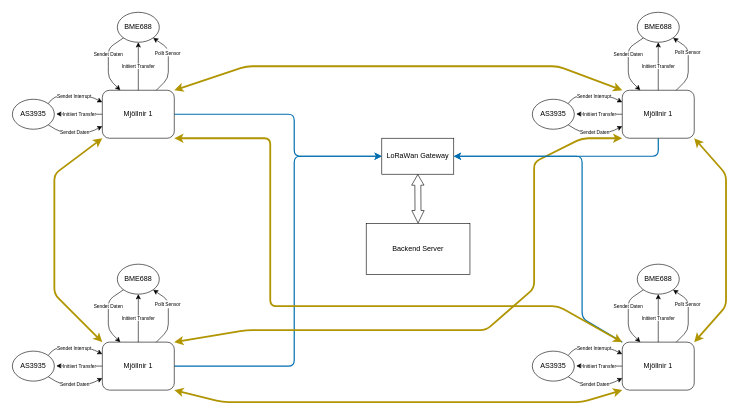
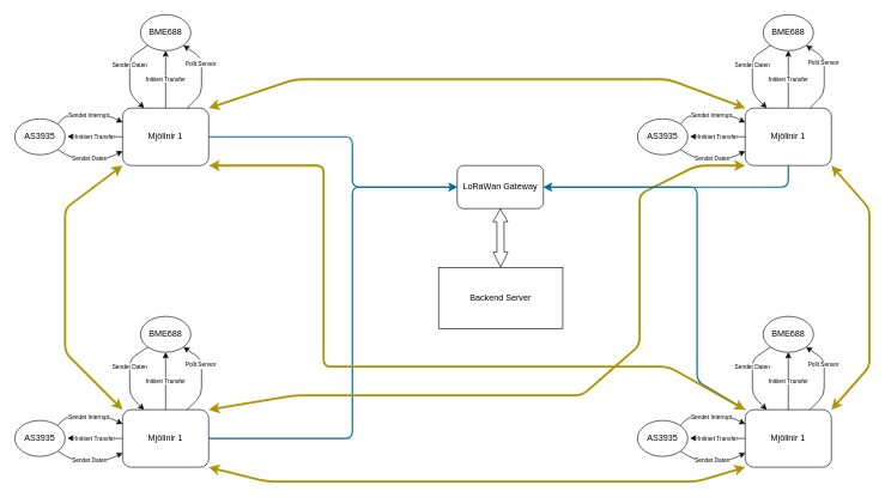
  <mxCell id="0" />
  <mxCell id="1" parent="0" />
  <mxCell id="2" value="Backend Server" style="rounded=0;whiteSpace=wrap;html=1;" vertex="1" parent="1"><mxGeometry x="610" y="372" width="173" height="85" as="geometry" /></mxCell>
  <mxCell id="3" value="Initiiert Transfer" style="edgeStyle=none;html=1;exitX=0;exitY=0.5;exitDx=0;exitDy=0;entryX=1.046;entryY=0.492;entryDx=0;entryDy=0;entryPerimeter=0;fontSize=8;" edge="1" parent="1" source="6" target="10"><mxGeometry relative="1" as="geometry" /></mxCell>
  <mxCell id="4" style="edgeStyle=none;html=1;entryX=0;entryY=0.5;entryDx=0;entryDy=0;fontSize=8;startArrow=none;startFill=0;fillColor=#1ba1e2;strokeColor=#006EAF;strokeWidth=2;" edge="1" parent="1" source="6" target="14"><mxGeometry relative="1" as="geometry"><Array as="points"><mxPoint x="490" y="190" /><mxPoint x="490" y="260" /></Array></mxGeometry></mxCell>
  <mxCell id="5" style="edgeStyle=none;html=1;exitX=1;exitY=0;exitDx=0;exitDy=0;entryX=0;entryY=0;entryDx=0;entryDy=0;strokeWidth=3;fontSize=8;startArrow=classic;startFill=1;fillColor=#e3c800;strokeColor=#B09500;" edge="1" parent="1" source="6" target="43"><mxGeometry relative="1" as="geometry"><Array as="points"><mxPoint x="410" y="110" /><mxPoint x="670" y="110" /><mxPoint x="930" y="110" /></Array></mxGeometry></mxCell>
  <mxCell id="6" value="Mjöllnir 1" style="rounded=1;whiteSpace=wrap;html=1;" vertex="1" parent="1"><mxGeometry x="170" y="150" width="120" height="80" as="geometry" /></mxCell>
  <mxCell id="7" value="BME688" style="ellipse;whiteSpace=wrap;html=1;" vertex="1" parent="1"><mxGeometry x="195" y="20" width="70" height="50" as="geometry" /></mxCell>
  <mxCell id="8" value="&lt;font style=&quot;font-size: 8px;&quot;&gt;Sendet Interrupt&lt;/font&gt;" style="edgeStyle=none;html=1;exitX=1;exitY=0;exitDx=0;exitDy=0;entryX=0;entryY=0.25;entryDx=0;entryDy=0;" edge="1" parent="1" source="10" target="6"><mxGeometry relative="1" as="geometry"><Array as="points"><mxPoint x="90" y="160" /><mxPoint x="120" y="160" /><mxPoint x="150" y="160" /></Array></mxGeometry></mxCell>
  <mxCell id="9" value="Sendet Daten" style="edgeStyle=none;html=1;exitX=1;exitY=1;exitDx=0;exitDy=0;entryX=0;entryY=0.75;entryDx=0;entryDy=0;fontSize=8;startArrow=none;startFill=0;" edge="1" parent="1" source="10" target="6"><mxGeometry relative="1" as="geometry"><Array as="points"><mxPoint x="100" y="220" /><mxPoint x="120" y="220" /><mxPoint x="150" y="220" /></Array></mxGeometry></mxCell>
  <mxCell id="10" value="AS3935" style="ellipse;whiteSpace=wrap;html=1;" vertex="1" parent="1"><mxGeometry x="20" y="165" width="70" height="50" as="geometry" /></mxCell>
  <mxCell id="11" value="Initiiert Transfer" style="edgeStyle=none;html=1;entryX=0.5;entryY=1;entryDx=0;entryDy=0;fontSize=8;exitX=0.5;exitY=0;exitDx=0;exitDy=0;" edge="1" parent="1" source="6" target="7"><mxGeometry relative="1" as="geometry"><mxPoint x="170" y="110" as="sourcePoint" /><mxPoint x="170" y="40" as="targetPoint" /></mxGeometry></mxCell>
  <mxCell id="12" value="&lt;font style=&quot;font-size: 8px;&quot;&gt;Pollt Sensor&amp;nbsp;&lt;/font&gt;" style="edgeStyle=none;html=1;exitX=0.75;exitY=0;exitDx=0;exitDy=0;entryX=1;entryY=1;entryDx=0;entryDy=0;startArrow=none;startFill=0;" edge="1" parent="1" source="6" target="7"><mxGeometry x="0.301" relative="1" as="geometry"><mxPoint x="310.22" y="100" as="sourcePoint" /><mxPoint x="219.997" y="102.343" as="targetPoint" /><Array as="points"><mxPoint x="280" y="130" /><mxPoint x="280" y="80" /></Array><mxPoint as="offset" /></mxGeometry></mxCell>
  <mxCell id="13" value="Sendet Daten" style="edgeStyle=none;html=1;exitX=0;exitY=1;exitDx=0;exitDy=0;entryX=0.25;entryY=0;entryDx=0;entryDy=0;fontSize=8;startArrow=none;startFill=0;" edge="1" parent="1" source="7" target="6"><mxGeometry x="-0.254" relative="1" as="geometry"><mxPoint x="104.777" y="79.997" as="sourcePoint" /><mxPoint x="195" y="82.34" as="targetPoint" /><Array as="points"><mxPoint x="180" y="80" /><mxPoint x="180" y="100" /><mxPoint x="180" y="130" /></Array><mxPoint as="offset" /></mxGeometry></mxCell>
- <mxCell id="14" value="&lt;font style=&quot;font-size: 12px;&quot;&gt;LoRaWan Gateway&lt;/font&gt;" style="whiteSpace=wrap;html=1;fontSize=8;rounded=0;" vertex="1" parent="1"><mxGeometry x="636" y="230" width="120" height="60" as="geometry" /></mxCell>
+ <mxCell id="14" value="&lt;font style=&quot;font-size: 12px;&quot;&gt;LoRaWan Gateway&lt;/font&gt;" style="rounded=1;whiteSpace=wrap;html=1;fontSize=8;" vertex="1" parent="1"><mxGeometry x="636" y="230" width="120" height="60" as="geometry" /></mxCell>
  <mxCell id="15" value="Initiiert Transfer" style="edgeStyle=none;html=1;exitX=0;exitY=0.5;exitDx=0;exitDy=0;entryX=1.046;entryY=0.492;entryDx=0;entryDy=0;entryPerimeter=0;fontSize=8;" edge="1" parent="1" source="19" target="23"><mxGeometry relative="1" as="geometry" /></mxCell>
  <mxCell id="16" style="edgeStyle=none;html=1;entryX=0;entryY=0.5;entryDx=0;entryDy=0;fontSize=8;startArrow=none;startFill=0;fillColor=#1ba1e2;strokeColor=#006EAF;strokeWidth=2;" edge="1" parent="1" source="19" target="14"><mxGeometry relative="1" as="geometry"><Array as="points"><mxPoint x="490" y="610" /><mxPoint x="490" y="260" /></Array></mxGeometry></mxCell>
  <mxCell id="17" style="edgeStyle=none;html=1;exitX=0;exitY=0;exitDx=0;exitDy=0;entryX=0;entryY=1;entryDx=0;entryDy=0;strokeWidth=3;fontSize=8;startArrow=classic;startFill=1;fillColor=#e3c800;strokeColor=#B09500;" edge="1" parent="1" source="19" target="6"><mxGeometry relative="1" as="geometry"><Array as="points"><mxPoint x="90" y="490" /><mxPoint x="90" y="290" /></Array></mxGeometry></mxCell>
  <mxCell id="18" style="edgeStyle=none;html=1;exitX=1;exitY=0;exitDx=0;exitDy=0;entryX=0;entryY=1;entryDx=0;entryDy=0;strokeWidth=3;fontSize=8;startArrow=classic;startFill=1;fillColor=#e3c800;strokeColor=#B09500;" edge="1" parent="1" source="19" target="43"><mxGeometry relative="1" as="geometry"><Array as="points"><mxPoint x="410" y="550" /><mxPoint x="570" y="550" /><mxPoint x="810" y="550" /><mxPoint x="890" y="480" /><mxPoint x="890" y="270" /><mxPoint x="970" y="230" /></Array></mxGeometry></mxCell>
  <mxCell id="19" value="Mjöllnir 1" style="rounded=1;whiteSpace=wrap;html=1;" vertex="1" parent="1"><mxGeometry x="170" y="570" width="120" height="80" as="geometry" /></mxCell>
  <mxCell id="20" value="BME688" style="ellipse;whiteSpace=wrap;html=1;" vertex="1" parent="1"><mxGeometry x="195" y="440" width="70" height="50" as="geometry" /></mxCell>
  <mxCell id="21" value="&lt;font style=&quot;font-size: 8px;&quot;&gt;Sendet Interrupt&lt;/font&gt;" style="edgeStyle=none;html=1;exitX=1;exitY=0;exitDx=0;exitDy=0;entryX=0;entryY=0.25;entryDx=0;entryDy=0;" edge="1" parent="1" source="23" target="19"><mxGeometry relative="1" as="geometry"><Array as="points"><mxPoint x="90" y="580" /><mxPoint x="120" y="580" /><mxPoint x="150" y="580" /></Array></mxGeometry></mxCell>
  <mxCell id="22" value="Sendet Daten" style="edgeStyle=none;html=1;exitX=1;exitY=1;exitDx=0;exitDy=0;entryX=0;entryY=0.75;entryDx=0;entryDy=0;fontSize=8;startArrow=none;startFill=0;" edge="1" parent="1" source="23" target="19"><mxGeometry relative="1" as="geometry"><Array as="points"><mxPoint x="100" y="640" /><mxPoint x="120" y="640" /><mxPoint x="150" y="640" /></Array></mxGeometry></mxCell>
  <mxCell id="23" value="AS3935" style="ellipse;whiteSpace=wrap;html=1;" vertex="1" parent="1"><mxGeometry x="20" y="585" width="70" height="50" as="geometry" /></mxCell>
  <mxCell id="24" value="Initiiert Transfer" style="edgeStyle=none;html=1;entryX=0.5;entryY=1;entryDx=0;entryDy=0;fontSize=8;exitX=0.5;exitY=0;exitDx=0;exitDy=0;" edge="1" parent="1" source="19" target="20"><mxGeometry relative="1" as="geometry"><mxPoint x="170" y="530" as="sourcePoint" /><mxPoint x="170" y="460" as="targetPoint" /></mxGeometry></mxCell>
  <mxCell id="25" value="&lt;font style=&quot;font-size: 8px;&quot;&gt;Pollt Sensor&amp;nbsp;&lt;/font&gt;" style="edgeStyle=none;html=1;exitX=0.75;exitY=0;exitDx=0;exitDy=0;entryX=1;entryY=1;entryDx=0;entryDy=0;startArrow=none;startFill=0;" edge="1" parent="1" source="19" target="20"><mxGeometry x="0.301" relative="1" as="geometry"><mxPoint x="310.22" y="520" as="sourcePoint" /><mxPoint x="219.997" y="522.343" as="targetPoint" /><Array as="points"><mxPoint x="280" y="550" /><mxPoint x="280" y="500" /></Array><mxPoint as="offset" /></mxGeometry></mxCell>
  <mxCell id="26" value="Sendet Daten" style="edgeStyle=none;html=1;exitX=0;exitY=1;exitDx=0;exitDy=0;entryX=0.25;entryY=0;entryDx=0;entryDy=0;fontSize=8;startArrow=none;startFill=0;" edge="1" parent="1" source="20" target="19"><mxGeometry x="-0.254" relative="1" as="geometry"><mxPoint x="104.777" y="499.997" as="sourcePoint" /><mxPoint x="195" y="502.34" as="targetPoint" /><Array as="points"><mxPoint x="180" y="500" /><mxPoint x="180" y="520" /><mxPoint x="180" y="550" /></Array><mxPoint as="offset" /></mxGeometry></mxCell>
  <mxCell id="27" value="" style="shape=flexArrow;endArrow=classic;startArrow=classic;html=1;fontSize=8;entryX=0.5;entryY=1;entryDx=0;entryDy=0;exitX=0.5;exitY=0;exitDx=0;exitDy=0;endWidth=9.655;endSize=5.607;startWidth=9.655;startSize=6.662;" edge="1" parent="1" source="2" target="14"><mxGeometry width="100" height="100" relative="1" as="geometry"><mxPoint x="443" y="390" as="sourcePoint" /><mxPoint x="543" y="290" as="targetPoint" /></mxGeometry></mxCell>
  <mxCell id="28" value="Initiiert Transfer" style="edgeStyle=none;html=1;exitX=0;exitY=0.5;exitDx=0;exitDy=0;entryX=1.046;entryY=0.492;entryDx=0;entryDy=0;entryPerimeter=0;fontSize=8;startArrow=none;startFill=0;" edge="1" source="33" target="37" parent="1"><mxGeometry relative="1" as="geometry" /></mxCell>
  <mxCell id="29" style="edgeStyle=none;html=1;exitX=0;exitY=0;exitDx=0;exitDy=0;entryX=1;entryY=0.5;entryDx=0;entryDy=0;fontSize=8;startArrow=none;startFill=0;fillColor=#1ba1e2;strokeColor=#006EAF;strokeWidth=2;" edge="1" parent="1" source="33" target="14"><mxGeometry relative="1" as="geometry"><Array as="points"><mxPoint x="970" y="530" /><mxPoint x="970" y="260" /></Array></mxGeometry></mxCell>
  <mxCell id="30" style="edgeStyle=none;html=1;exitX=0;exitY=1;exitDx=0;exitDy=0;entryX=1;entryY=1;entryDx=0;entryDy=0;fontSize=8;startArrow=classic;startFill=1;strokeWidth=3;fillColor=#e3c800;strokeColor=#B09500;" edge="1" parent="1" source="33" target="19"><mxGeometry relative="1" as="geometry"><Array as="points"><mxPoint x="970" y="670" /><mxPoint x="670" y="670" /><mxPoint x="370" y="670" /></Array></mxGeometry></mxCell>
  <mxCell id="31" style="edgeStyle=none;html=1;exitX=1;exitY=0;exitDx=0;exitDy=0;entryX=1;entryY=1;entryDx=0;entryDy=0;strokeWidth=3;fontSize=8;startArrow=classic;startFill=1;fillColor=#e3c800;strokeColor=#B09500;" edge="1" parent="1" source="33" target="43"><mxGeometry relative="1" as="geometry"><Array as="points"><mxPoint x="1210" y="510" /><mxPoint x="1210" y="400" /><mxPoint x="1210" y="290" /></Array></mxGeometry></mxCell>
  <mxCell id="32" style="edgeStyle=none;html=1;exitX=0;exitY=0;exitDx=0;exitDy=0;entryX=1;entryY=1;entryDx=0;entryDy=0;strokeWidth=3;fontSize=8;startArrow=classic;startFill=1;fillColor=#e3c800;strokeColor=#B09500;" edge="1" parent="1" source="33" target="6"><mxGeometry relative="1" as="geometry"><Array as="points"><mxPoint x="930" y="510" /><mxPoint x="750" y="510" /><mxPoint x="450" y="510" /><mxPoint x="450" y="230" /></Array></mxGeometry></mxCell>
  <mxCell id="33" value="&lt;font style=&quot;font-size: 12px;&quot;&gt;Mjöllnir 1&lt;/font&gt;" style="rounded=1;whiteSpace=wrap;html=1;fontSize=8;" vertex="1" parent="1"><mxGeometry x="1037" y="570" width="120" height="80" as="geometry" /></mxCell>
  <mxCell id="34" value="&lt;font style=&quot;font-size: 12px;&quot;&gt;BME688&lt;/font&gt;" style="ellipse;whiteSpace=wrap;html=1;fontSize=8;" vertex="1" parent="1"><mxGeometry x="1062" y="440" width="70" height="50" as="geometry" /></mxCell>
  <mxCell id="35" value="&lt;font style=&quot;font-size: 8px;&quot;&gt;Sendet Interrupt&lt;/font&gt;" style="edgeStyle=none;html=1;exitX=1;exitY=0;exitDx=0;exitDy=0;entryX=0;entryY=0.25;entryDx=0;entryDy=0;fontSize=8;startArrow=none;startFill=0;" edge="1" source="37" target="33" parent="1"><mxGeometry relative="1" as="geometry"><Array as="points"><mxPoint x="957" y="580" /><mxPoint x="987" y="580" /><mxPoint x="1017" y="580" /></Array></mxGeometry></mxCell>
  <mxCell id="36" value="Sendet Daten" style="edgeStyle=none;html=1;exitX=1;exitY=1;exitDx=0;exitDy=0;entryX=0;entryY=0.75;entryDx=0;entryDy=0;fontSize=8;startArrow=none;startFill=0;" edge="1" source="37" target="33" parent="1"><mxGeometry relative="1" as="geometry"><Array as="points"><mxPoint x="967" y="640" /><mxPoint x="987" y="640" /><mxPoint x="1017" y="640" /></Array></mxGeometry></mxCell>
  <mxCell id="37" value="&lt;font style=&quot;font-size: 12px;&quot;&gt;AS3935&lt;/font&gt;" style="ellipse;whiteSpace=wrap;html=1;fontSize=8;" vertex="1" parent="1"><mxGeometry x="887" y="585" width="70" height="50" as="geometry" /></mxCell>
  <mxCell id="38" value="Initiiert Transfer" style="edgeStyle=none;html=1;entryX=0.5;entryY=1;entryDx=0;entryDy=0;fontSize=8;exitX=0.5;exitY=0;exitDx=0;exitDy=0;startArrow=none;startFill=0;" edge="1" source="33" target="34" parent="1"><mxGeometry relative="1" as="geometry"><mxPoint x="1037" y="530" as="sourcePoint" /><mxPoint x="1037" y="460" as="targetPoint" /></mxGeometry></mxCell>
  <mxCell id="39" value="&lt;font style=&quot;font-size: 8px;&quot;&gt;Pollt Sensor&amp;nbsp;&lt;/font&gt;" style="edgeStyle=none;html=1;exitX=0.75;exitY=0;exitDx=0;exitDy=0;entryX=1;entryY=1;entryDx=0;entryDy=0;startArrow=none;startFill=0;fontSize=8;" edge="1" source="33" target="34" parent="1"><mxGeometry x="0.301" relative="1" as="geometry"><mxPoint x="1177.22" y="520" as="sourcePoint" /><mxPoint x="1086.997" y="522.343" as="targetPoint" /><Array as="points"><mxPoint x="1147" y="550" /><mxPoint x="1147" y="500" /></Array><mxPoint as="offset" /></mxGeometry></mxCell>
  <mxCell id="40" value="Sendet Daten" style="edgeStyle=none;html=1;exitX=0;exitY=1;exitDx=0;exitDy=0;entryX=0.25;entryY=0;entryDx=0;entryDy=0;fontSize=8;startArrow=none;startFill=0;" edge="1" source="34" target="33" parent="1"><mxGeometry x="-0.254" relative="1" as="geometry"><mxPoint x="971.777" y="499.997" as="sourcePoint" /><mxPoint x="1062" y="502.34" as="targetPoint" /><Array as="points"><mxPoint x="1047" y="500" /><mxPoint x="1047" y="520" /><mxPoint x="1047" y="550" /></Array><mxPoint as="offset" /></mxGeometry></mxCell>
  <mxCell id="41" value="Initiiert Transfer" style="edgeStyle=none;html=1;exitX=0;exitY=0.5;exitDx=0;exitDy=0;entryX=1.046;entryY=0.492;entryDx=0;entryDy=0;entryPerimeter=0;fontSize=8;startArrow=none;startFill=0;" edge="1" parent="1" source="43" target="47"><mxGeometry relative="1" as="geometry" /></mxCell>
  <mxCell id="42" style="edgeStyle=none;html=1;entryX=1;entryY=0.5;entryDx=0;entryDy=0;fontSize=8;startArrow=none;startFill=0;fillColor=#1ba1e2;strokeColor=#006EAF;strokeWidth=2;" edge="1" parent="1" source="43" target="14"><mxGeometry relative="1" as="geometry"><Array as="points"><mxPoint x="1097" y="260" /><mxPoint x="960" y="260" /></Array></mxGeometry></mxCell>
  <mxCell id="43" value="&lt;font style=&quot;font-size: 12px;&quot;&gt;Mjöllnir 1&lt;/font&gt;" style="rounded=1;whiteSpace=wrap;html=1;fontSize=8;" vertex="1" parent="1"><mxGeometry x="1037" y="150" width="120" height="80" as="geometry" /></mxCell>
  <mxCell id="44" value="&lt;font style=&quot;font-size: 12px;&quot;&gt;BME688&lt;/font&gt;" style="ellipse;whiteSpace=wrap;html=1;fontSize=8;" vertex="1" parent="1"><mxGeometry x="1062" y="20" width="70" height="50" as="geometry" /></mxCell>
  <mxCell id="45" value="&lt;font style=&quot;font-size: 8px;&quot;&gt;Sendet Interrupt&lt;/font&gt;" style="edgeStyle=none;html=1;exitX=1;exitY=0;exitDx=0;exitDy=0;entryX=0;entryY=0.25;entryDx=0;entryDy=0;fontSize=8;startArrow=none;startFill=0;" edge="1" parent="1" source="47" target="43"><mxGeometry relative="1" as="geometry"><Array as="points"><mxPoint x="957" y="160" /><mxPoint x="987" y="160" /><mxPoint x="1017" y="160" /></Array></mxGeometry></mxCell>
  <mxCell id="46" value="Sendet Daten" style="edgeStyle=none;html=1;exitX=1;exitY=1;exitDx=0;exitDy=0;entryX=0;entryY=0.75;entryDx=0;entryDy=0;fontSize=8;startArrow=none;startFill=0;" edge="1" parent="1" source="47" target="43"><mxGeometry relative="1" as="geometry"><Array as="points"><mxPoint x="967" y="220" /><mxPoint x="987" y="220" /><mxPoint x="1017" y="220" /></Array></mxGeometry></mxCell>
  <mxCell id="47" value="&lt;font style=&quot;font-size: 12px;&quot;&gt;AS3935&lt;/font&gt;" style="ellipse;whiteSpace=wrap;html=1;fontSize=8;" vertex="1" parent="1"><mxGeometry x="887" y="165" width="70" height="50" as="geometry" /></mxCell>
  <mxCell id="48" value="Initiiert Transfer" style="edgeStyle=none;html=1;entryX=0.5;entryY=1;entryDx=0;entryDy=0;fontSize=8;exitX=0.5;exitY=0;exitDx=0;exitDy=0;startArrow=none;startFill=0;" edge="1" parent="1" source="43" target="44"><mxGeometry relative="1" as="geometry"><mxPoint x="1037" y="110" as="sourcePoint" /><mxPoint x="1037" y="40" as="targetPoint" /></mxGeometry></mxCell>
  <mxCell id="49" value="&lt;font style=&quot;font-size: 8px;&quot;&gt;Pollt Sensor&amp;nbsp;&lt;/font&gt;" style="edgeStyle=none;html=1;exitX=0.75;exitY=0;exitDx=0;exitDy=0;entryX=1;entryY=1;entryDx=0;entryDy=0;startArrow=none;startFill=0;fontSize=8;" edge="1" parent="1" source="43" target="44"><mxGeometry x="0.301" relative="1" as="geometry"><mxPoint x="1177.22" y="100" as="sourcePoint" /><mxPoint x="1086.997" y="102.343" as="targetPoint" /><Array as="points"><mxPoint x="1147" y="130" /><mxPoint x="1147" y="80" /></Array><mxPoint as="offset" /></mxGeometry></mxCell>
  <mxCell id="50" value="Sendet Daten" style="edgeStyle=none;html=1;exitX=0;exitY=1;exitDx=0;exitDy=0;entryX=0.25;entryY=0;entryDx=0;entryDy=0;fontSize=8;startArrow=none;startFill=0;" edge="1" parent="1" source="44" target="43"><mxGeometry x="-0.254" relative="1" as="geometry"><mxPoint x="971.777" y="79.997" as="sourcePoint" /><mxPoint x="1062" y="82.34" as="targetPoint" /><Array as="points"><mxPoint x="1047" y="80" /><mxPoint x="1047" y="100" /><mxPoint x="1047" y="130" /></Array><mxPoint as="offset" /></mxGeometry></mxCell>
